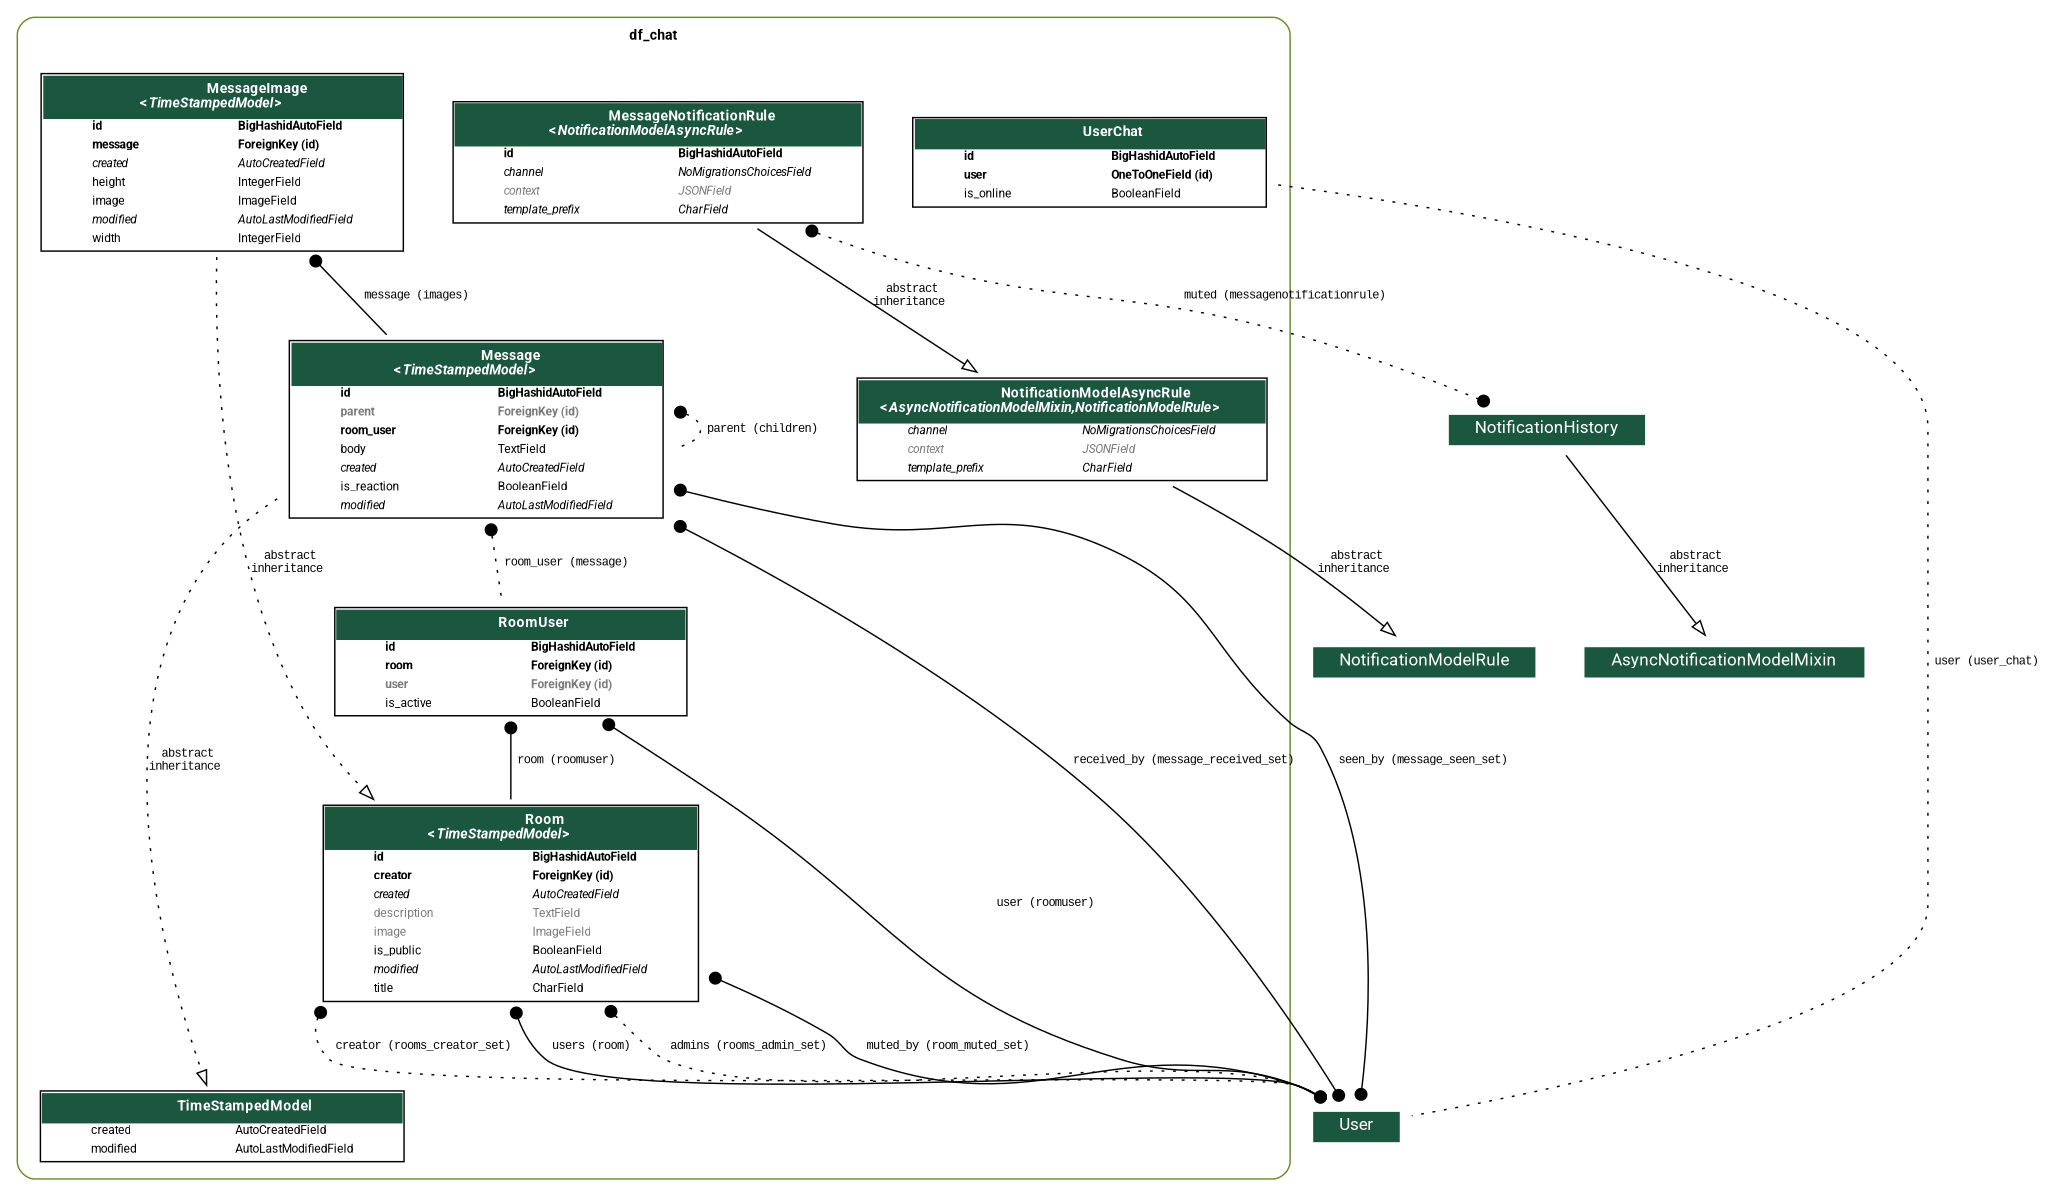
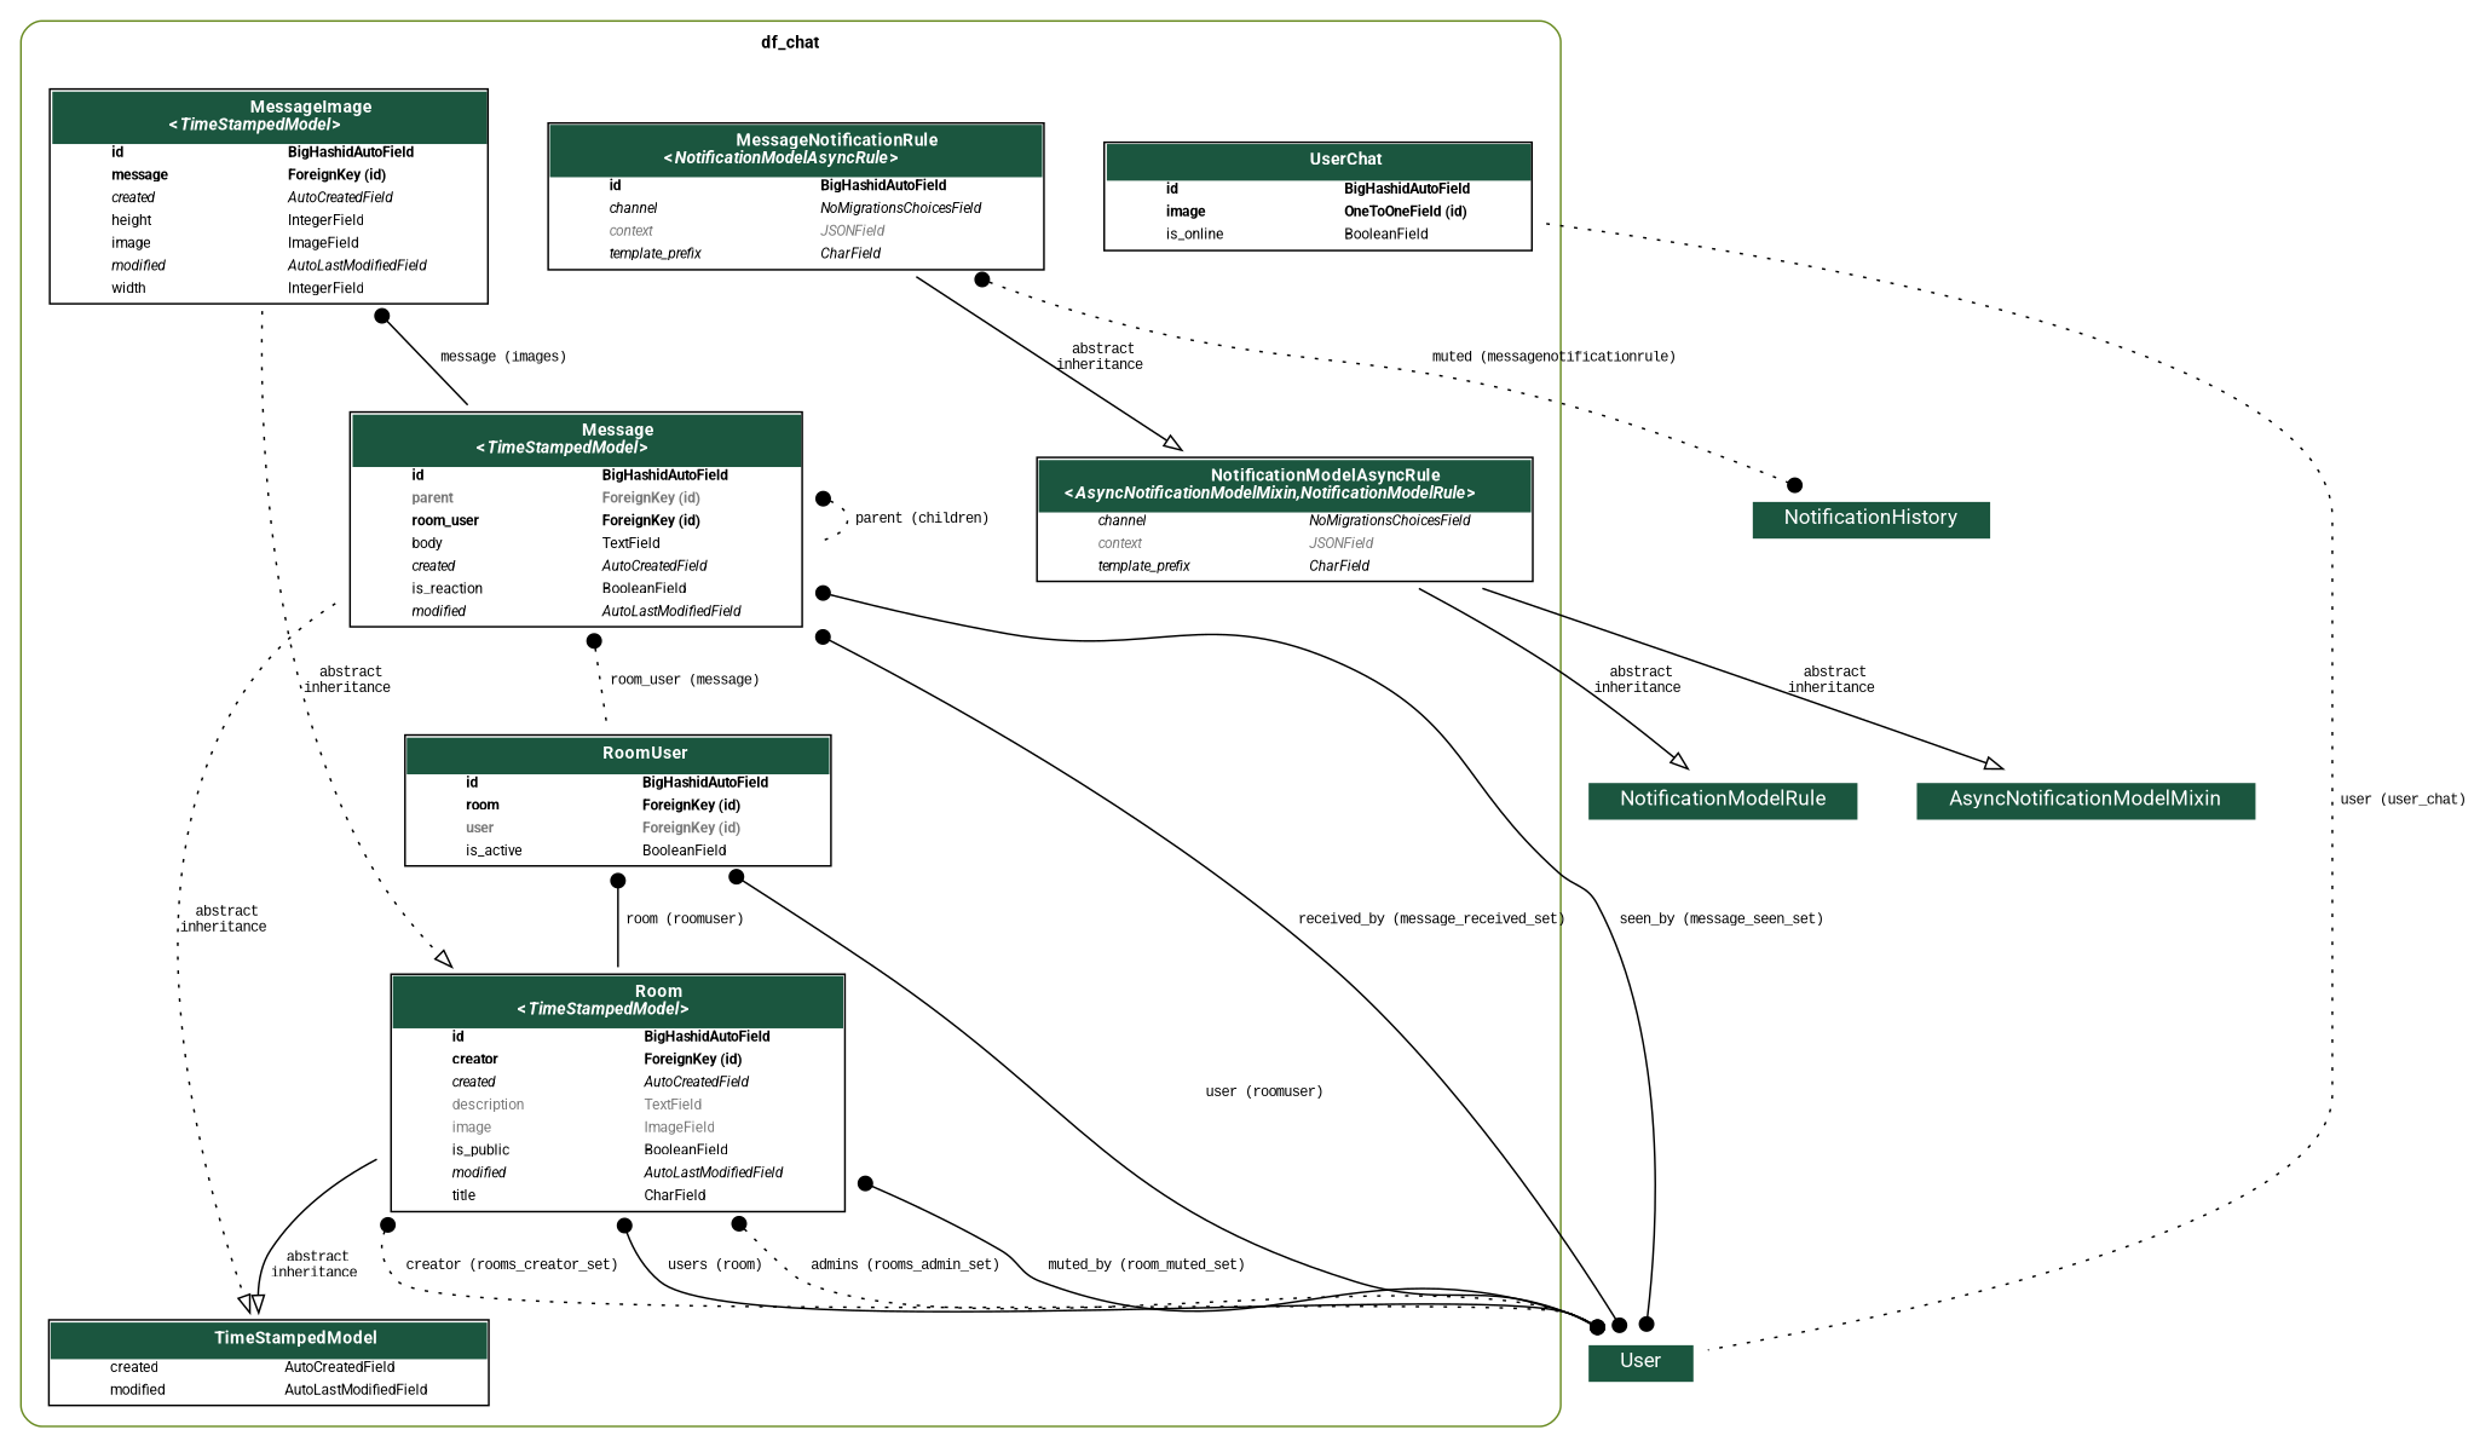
  digraph {
    fontname="Liberation Mono"
    fontsize=8
    rankdir=TB
    splines=true
    node [fontname="Liberation Mono" fontsize=8 shape=plaintext]
    edge [arrowhead=none arrowtail=dot dir=both fontname="Liberation Mono" fontsize=8 style=solid]
    n1 [label=<       <TABLE BGCOLOR="white" BORDER="1" CELLBORDER="0" CELLSPACING="0">       <TR><TD COLSPAN="2" CELLPADDING="5" ALIGN="CENTER" BGCOLOR="#1b563f">       <FONT FACE="Roboto" COLOR="white" POINT-SIZE="10"><B>       TimeStampedModel       </B></FONT></TD></TR>                 <TR><TD ALIGN="LEFT" BORDER="0">       <FONT FACE="Roboto">created</FONT>       </TD><TD ALIGN="LEFT">       <FONT FACE="Roboto">AutoCreatedField</FONT>       </TD></TR>                      <TR><TD ALIGN="LEFT" BORDER="0">       <FONT FACE="Roboto">modified</FONT>       </TD><TD ALIGN="LEFT">       <FONT FACE="Roboto">AutoLastModifiedField</FONT>       </TD></TR>                 </TABLE>       >]
    n2 [label=<       <TABLE BGCOLOR="white" BORDER="1" CELLBORDER="0" CELLSPACING="0">       <TR><TD COLSPAN="2" CELLPADDING="5" ALIGN="CENTER" BGCOLOR="#1b563f">       <FONT FACE="Roboto" COLOR="white" POINT-SIZE="10"><B>       NotificationModelAsyncRule<BR/>&lt;<FONT FACE="Roboto"><I>AsyncNotificationModelMixin,NotificationModelRule</I></FONT>&gt;       </B></FONT></TD></TR>                 <TR><TD ALIGN="LEFT" BORDER="0">       <FONT FACE="Roboto"><I>channel</I></FONT>       </TD><TD ALIGN="LEFT">       <FONT FACE="Roboto"><I>NoMigrationsChoicesField</I></FONT>       </TD></TR>                      <TR><TD ALIGN="LEFT" BORDER="0">       <FONT COLOR="#7B7B7B" FACE="Roboto"><I>context</I></FONT>       </TD><TD ALIGN="LEFT">       <FONT COLOR="#7B7B7B" FACE="Roboto"><I>JSONField</I></FONT>       </TD></TR>                      <TR><TD ALIGN="LEFT" BORDER="0">       <FONT FACE="Roboto"><I>template_prefix</I></FONT>       </TD><TD ALIGN="LEFT">       <FONT FACE="Roboto"><I>CharField</I></FONT>       </TD></TR>                 </TABLE>       >]
    n3 [label=<       <TABLE BGCOLOR="white" BORDER="1" CELLBORDER="0" CELLSPACING="0">       <TR><TD COLSPAN="2" CELLPADDING="5" ALIGN="CENTER" BGCOLOR="#1b563f">       <FONT FACE="Roboto" COLOR="white" POINT-SIZE="10"><B>       Room<BR/>&lt;<FONT FACE="Roboto"><I>TimeStampedModel</I></FONT>&gt;       </B></FONT></TD></TR>                 <TR><TD ALIGN="LEFT" BORDER="0">       <FONT FACE="Roboto"><B>id</B></FONT>       </TD><TD ALIGN="LEFT">       <FONT FACE="Roboto"><B>BigHashidAutoField</B></FONT>       </TD></TR>                      <TR><TD ALIGN="LEFT" BORDER="0">       <FONT FACE="Roboto"><B>creator</B></FONT>       </TD><TD ALIGN="LEFT">       <FONT FACE="Roboto"><B>ForeignKey (id)</B></FONT>       </TD></TR>                      <TR><TD ALIGN="LEFT" BORDER="0">       <FONT FACE="Roboto"><I>created</I></FONT>       </TD><TD ALIGN="LEFT">       <FONT FACE="Roboto"><I>AutoCreatedField</I></FONT>       </TD></TR>                      <TR><TD ALIGN="LEFT" BORDER="0">       <FONT COLOR="#7B7B7B" FACE="Roboto">description</FONT>       </TD><TD ALIGN="LEFT">       <FONT COLOR="#7B7B7B" FACE="Roboto">TextField</FONT>       </TD></TR>                      <TR><TD ALIGN="LEFT" BORDER="0">       <FONT COLOR="#7B7B7B" FACE="Roboto">image</FONT>       </TD><TD ALIGN="LEFT">       <FONT COLOR="#7B7B7B" FACE="Roboto">ImageField</FONT>       </TD></TR>                      <TR><TD ALIGN="LEFT" BORDER="0">       <FONT FACE="Roboto">is_public</FONT>       </TD><TD ALIGN="LEFT">       <FONT FACE="Roboto">BooleanField</FONT>       </TD></TR>                      <TR><TD ALIGN="LEFT" BORDER="0">       <FONT FACE="Roboto"><I>modified</I></FONT>       </TD><TD ALIGN="LEFT">       <FONT FACE="Roboto"><I>AutoLastModifiedField</I></FONT>       </TD></TR>                      <TR><TD ALIGN="LEFT" BORDER="0">       <FONT FACE="Roboto">title</FONT>       </TD><TD ALIGN="LEFT">       <FONT FACE="Roboto">CharField</FONT>       </TD></TR>                 </TABLE>       >]
    n4 [label=<       <TABLE BGCOLOR="white" BORDER="1" CELLBORDER="0" CELLSPACING="0">       <TR><TD COLSPAN="2" CELLPADDING="5" ALIGN="CENTER" BGCOLOR="#1b563f">       <FONT FACE="Roboto" COLOR="white" POINT-SIZE="10"><B>       RoomUser       </B></FONT></TD></TR>                 <TR><TD ALIGN="LEFT" BORDER="0">       <FONT FACE="Roboto"><B>id</B></FONT>       </TD><TD ALIGN="LEFT">       <FONT FACE="Roboto"><B>BigHashidAutoField</B></FONT>       </TD></TR>                      <TR><TD ALIGN="LEFT" BORDER="0">       <FONT FACE="Roboto"><B>room</B></FONT>       </TD><TD ALIGN="LEFT">       <FONT FACE="Roboto"><B>ForeignKey (id)</B></FONT>       </TD></TR>                      <TR><TD ALIGN="LEFT" BORDER="0">       <FONT COLOR="#7B7B7B" FACE="Roboto"><B>user</B></FONT>       </TD><TD ALIGN="LEFT">       <FONT COLOR="#7B7B7B" FACE="Roboto"><B>ForeignKey (id)</B></FONT>       </TD></TR>                      <TR><TD ALIGN="LEFT" BORDER="0">       <FONT FACE="Roboto">is_active</FONT>       </TD><TD ALIGN="LEFT">       <FONT FACE="Roboto">BooleanField</FONT>       </TD></TR>                 </TABLE>       >]
    n5 [label=<       <TABLE BGCOLOR="white" BORDER="1" CELLBORDER="0" CELLSPACING="0">       <TR><TD COLSPAN="2" CELLPADDING="5" ALIGN="CENTER" BGCOLOR="#1b563f">       <FONT FACE="Roboto" COLOR="white" POINT-SIZE="10"><B>       Message<BR/>&lt;<FONT FACE="Roboto"><I>TimeStampedModel</I></FONT>&gt;       </B></FONT></TD></TR>                 <TR><TD ALIGN="LEFT" BORDER="0">       <FONT FACE="Roboto"><B>id</B></FONT>       </TD><TD ALIGN="LEFT">       <FONT FACE="Roboto"><B>BigHashidAutoField</B></FONT>       </TD></TR>                      <TR><TD ALIGN="LEFT" BORDER="0">       <FONT COLOR="#7B7B7B" FACE="Roboto"><B>parent</B></FONT>       </TD><TD ALIGN="LEFT">       <FONT COLOR="#7B7B7B" FACE="Roboto"><B>ForeignKey (id)</B></FONT>       </TD></TR>                      <TR><TD ALIGN="LEFT" BORDER="0">       <FONT FACE="Roboto"><B>room_user</B></FONT>       </TD><TD ALIGN="LEFT">       <FONT FACE="Roboto"><B>ForeignKey (id)</B></FONT>       </TD></TR>                      <TR><TD ALIGN="LEFT" BORDER="0">       <FONT FACE="Roboto">body</FONT>       </TD><TD ALIGN="LEFT">       <FONT FACE="Roboto">TextField</FONT>       </TD></TR>                      <TR><TD ALIGN="LEFT" BORDER="0">       <FONT FACE="Roboto"><I>created</I></FONT>       </TD><TD ALIGN="LEFT">       <FONT FACE="Roboto"><I>AutoCreatedField</I></FONT>       </TD></TR>                      <TR><TD ALIGN="LEFT" BORDER="0">       <FONT FACE="Roboto">is_reaction</FONT>       </TD><TD ALIGN="LEFT">       <FONT FACE="Roboto">BooleanField</FONT>       </TD></TR>                      <TR><TD ALIGN="LEFT" BORDER="0">       <FONT FACE="Roboto"><I>modified</I></FONT>       </TD><TD ALIGN="LEFT">       <FONT FACE="Roboto"><I>AutoLastModifiedField</I></FONT>       </TD></TR>                 </TABLE>       >]
    n6 [label=<       <TABLE BGCOLOR="white" BORDER="1" CELLBORDER="0" CELLSPACING="0">       <TR><TD COLSPAN="2" CELLPADDING="5" ALIGN="CENTER" BGCOLOR="#1b563f">       <FONT FACE="Roboto" COLOR="white" POINT-SIZE="10"><B>       MessageNotificationRule<BR/>&lt;<FONT FACE="Roboto"><I>NotificationModelAsyncRule</I></FONT>&gt;       </B></FONT></TD></TR>                 <TR><TD ALIGN="LEFT" BORDER="0">       <FONT FACE="Roboto"><B>id</B></FONT>       </TD><TD ALIGN="LEFT">       <FONT FACE="Roboto"><B>BigHashidAutoField</B></FONT>       </TD></TR>                      <TR><TD ALIGN="LEFT" BORDER="0">       <FONT FACE="Roboto"><I>channel</I></FONT>       </TD><TD ALIGN="LEFT">       <FONT FACE="Roboto"><I>NoMigrationsChoicesField</I></FONT>       </TD></TR>                      <TR><TD ALIGN="LEFT" BORDER="0">       <FONT COLOR="#7B7B7B" FACE="Roboto"><I>context</I></FONT>       </TD><TD ALIGN="LEFT">       <FONT COLOR="#7B7B7B" FACE="Roboto"><I>JSONField</I></FONT>       </TD></TR>                      <TR><TD ALIGN="LEFT" BORDER="0">       <FONT FACE="Roboto"><I>template_prefix</I></FONT>       </TD><TD ALIGN="LEFT">       <FONT FACE="Roboto"><I>CharField</I></FONT>       </TD></TR>                 </TABLE>       >]
    n7 [label=<       <TABLE BGCOLOR="white" BORDER="1" CELLBORDER="0" CELLSPACING="0">       <TR><TD COLSPAN="2" CELLPADDING="5" ALIGN="CENTER" BGCOLOR="#1b563f">       <FONT FACE="Roboto" COLOR="white" POINT-SIZE="10"><B>       MessageImage<BR/>&lt;<FONT FACE="Roboto"><I>TimeStampedModel</I></FONT>&gt;       </B></FONT></TD></TR>                 <TR><TD ALIGN="LEFT" BORDER="0">       <FONT FACE="Roboto"><B>id</B></FONT>       </TD><TD ALIGN="LEFT">       <FONT FACE="Roboto"><B>BigHashidAutoField</B></FONT>       </TD></TR>                      <TR><TD ALIGN="LEFT" BORDER="0">       <FONT FACE="Roboto"><B>message</B></FONT>       </TD><TD ALIGN="LEFT">       <FONT FACE="Roboto"><B>ForeignKey (id)</B></FONT>       </TD></TR>                      <TR><TD ALIGN="LEFT" BORDER="0">       <FONT FACE="Roboto"><I>created</I></FONT>       </TD><TD ALIGN="LEFT">       <FONT FACE="Roboto"><I>AutoCreatedField</I></FONT>       </TD></TR>                      <TR><TD ALIGN="LEFT" BORDER="0">       <FONT FACE="Roboto">height</FONT>       </TD><TD ALIGN="LEFT">       <FONT FACE="Roboto">IntegerField</FONT>       </TD></TR>                      <TR><TD ALIGN="LEFT" BORDER="0">       <FONT FACE="Roboto">image</FONT>       </TD><TD ALIGN="LEFT">       <FONT FACE="Roboto">ImageField</FONT>       </TD></TR>                      <TR><TD ALIGN="LEFT" BORDER="0">       <FONT FACE="Roboto"><I>modified</I></FONT>       </TD><TD ALIGN="LEFT">       <FONT FACE="Roboto"><I>AutoLastModifiedField</I></FONT>       </TD></TR>                      <TR><TD ALIGN="LEFT" BORDER="0">       <FONT FACE="Roboto">width</FONT>       </TD><TD ALIGN="LEFT">       <FONT FACE="Roboto">IntegerField</FONT>       </TD></TR>                 </TABLE>       >]
-   n8 [label=<       <TABLE BGCOLOR="white" BORDER="1" CELLBORDER="0" CELLSPACING="0">       <TR><TD COLSPAN="2" CELLPADDING="5" ALIGN="CENTER" BGCOLOR="#1b563f">       <FONT FACE="Roboto" COLOR="white" POINT-SIZE="10"><B>       UserChat       </B></FONT></TD></TR>                 <TR><TD ALIGN="LEFT" BORDER="0">       <FONT FACE="Roboto"><B>id</B></FONT>       </TD><TD ALIGN="LEFT">       <FONT FACE="Roboto"><B>BigHashidAutoField</B></FONT>       </TD></TR>                      <TR><TD ALIGN="LEFT" BORDER="0">       <FONT FACE="Roboto"><B>user</B></FONT>       </TD><TD ALIGN="LEFT">       <FONT FACE="Roboto"><B>OneToOneField (id)</B></FONT>       </TD></TR>                      <TR><TD ALIGN="LEFT" BORDER="0">       <FONT FACE="Roboto">is_online</FONT>       </TD><TD ALIGN="LEFT">       <FONT FACE="Roboto">BooleanField</FONT>       </TD></TR>                 </TABLE>       >]
+   n8 [label=<       <TABLE BGCOLOR="white" BORDER="1" CELLBORDER="0" CELLSPACING="0">       <TR><TD COLSPAN="2" CELLPADDING="5" ALIGN="CENTER" BGCOLOR="#1b563f">       <FONT FACE="Roboto" COLOR="white" POINT-SIZE="10"><B>       UserChat       </B></FONT></TD></TR>                 <TR><TD ALIGN="LEFT" BORDER="0">       <FONT FACE="Roboto"><B>id</B></FONT>       </TD><TD ALIGN="LEFT">       <FONT FACE="Roboto"><B>BigHashidAutoField</B></FONT>       </TD></TR>                      <TR><TD ALIGN="LEFT" BORDER="0">       <FONT FACE="Roboto"><B>image</B></FONT>       </TD><TD ALIGN="LEFT">       <FONT FACE="Roboto"><B>OneToOneField (id)</B></FONT>       </TD></TR>                      <TR><TD ALIGN="LEFT" BORDER="0">       <FONT FACE="Roboto">is_online</FONT>       </TD><TD ALIGN="LEFT">       <FONT FACE="Roboto">BooleanField</FONT>       </TD></TR>                 </TABLE>       >]
    n9 [label=<   <TABLE BGCOLOR="white" BORDER="0" CELLBORDER="0" CELLSPACING="0">   <TR><TD COLSPAN="2" CELLPADDING="4" ALIGN="CENTER" BGCOLOR="#1b563f">   <FONT FACE="Roboto" POINT-SIZE="12" COLOR="white">AsyncNotificationModelMixin</FONT>   </TD></TR>   </TABLE>   >]
    n10 [label=<   <TABLE BGCOLOR="white" BORDER="0" CELLBORDER="0" CELLSPACING="0">   <TR><TD COLSPAN="2" CELLPADDING="4" ALIGN="CENTER" BGCOLOR="#1b563f">   <FONT FACE="Roboto" POINT-SIZE="12" COLOR="white">NotificationModelRule</FONT>   </TD></TR>   </TABLE>   >]
    n11 [label=<   <TABLE BGCOLOR="white" BORDER="0" CELLBORDER="0" CELLSPACING="0">   <TR><TD COLSPAN="2" CELLPADDING="4" ALIGN="CENTER" BGCOLOR="#1b563f">   <FONT FACE="Roboto" POINT-SIZE="12" COLOR="white">User</FONT>   </TD></TR>   </TABLE>   >]
    n12 [label=<   <TABLE BGCOLOR="white" BORDER="0" CELLBORDER="0" CELLSPACING="0">   <TR><TD COLSPAN="2" CELLPADDING="4" ALIGN="CENTER" BGCOLOR="#1b563f">   <FONT FACE="Roboto" POINT-SIZE="12" COLOR="white">NotificationHistory</FONT>   </TD></TR>   </TABLE>   >]
    subgraph cluster_1 {
      color=olivedrab4
      label=<           <TABLE BORDER="0" CELLBORDER="0" CELLSPACING="0">           <TR><TD COLSPAN="2" CELLPADDING="4" ALIGN="CENTER">           <FONT FACE="Roboto" COLOR="Black" POINT-SIZE="10">           <B>df_chat</B>           </FONT>           </TD></TR>           </TABLE>           >
      style=rounded
      n1
      n2
      n3
      n4
      n5
      n6
      n7
      n8
    }
-   n12 -> n9 [arrowhead=empty arrowtail=none label=" abstract\ninheritance"]
+   n2 -> n9 [arrowhead=empty arrowtail=none label=" abstract\ninheritance"]
    n2 -> n10 [arrowhead=empty arrowtail=none label=" abstract\ninheritance"]
+   n3 -> n1 [arrowhead=empty arrowtail=none label=" abstract\ninheritance"]
    n3 -> n11 [label=" creator (rooms_creator_set)" style=dotted]
    n3 -> n11 [arrowhead=dot label=" users (room)"]
    n3 -> n11 [arrowhead=dot label=" admins (rooms_admin_set)" style=dotted]
    n3 -> n11 [arrowhead=dot label=" muted_by (room_muted_set)"]
    n4 -> n3 [label=" room (roomuser)"]
    n4 -> n11 [label=" user (roomuser)"]
    n5 -> n1 [arrowhead=empty arrowtail=none label=" abstract\ninheritance" style=dotted]
    n5 -> n4 [label=" room_user (message)" style=dotted]
    n5 -> n5 [label=" parent (children)" style=dotted]
    n5 -> n11 [arrowhead=dot label=" seen_by (message_seen_set)"]
    n5 -> n11 [arrowhead=dot label=" received_by (message_received_set)"]
    n6 -> n2 [arrowhead=empty arrowtail=none label=" abstract\ninheritance"]
    n6 -> n12 [arrowhead=dot label=" muted (messagenotificationrule)" style=dotted]
    n7 -> n3 [arrowhead=empty arrowtail=none label=" abstract\ninheritance" style=dotted]
    n7 -> n5 [label=" message (images)"]
    n8 -> n11 [arrowtail=none label=" user (user_chat)" style=dotted]
  }
